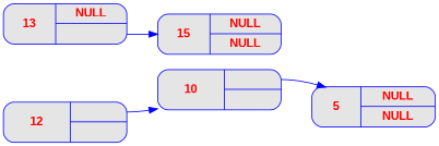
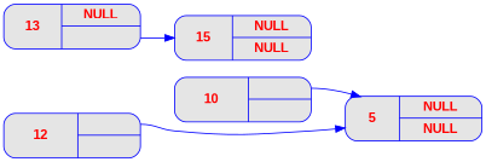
  digraph {
    rankdir=LR
    node [color=blue fillcolor=grey90 fontcolor=red fontname="Arial bold" fontsize=14 shape=record style="rounded, filled"]
    edge [color=blue tailport=g]
    n1 [label="{<c> 12 | { <g> | <d>}}" width=2]
    n2 [label="{<c> 10 | { <g> | <d>}}" width=2]
    n3 [label="{<c> 5 | { <g> NULL | <d> NULL}}" width=2]
    n4 [label="{<c> 13 | { <g> NULL | <d>}}" width=2]
    n5 [label="{<c> 15 | { <g> NULL | <d> NULL}}" width=2]
-   n1 -> n2
+   n1 -> n3
    n2 -> n3
    n4 -> n5 [tailport=d]
  }
